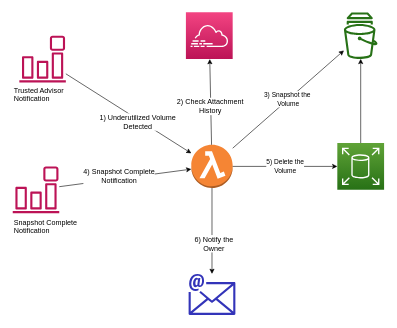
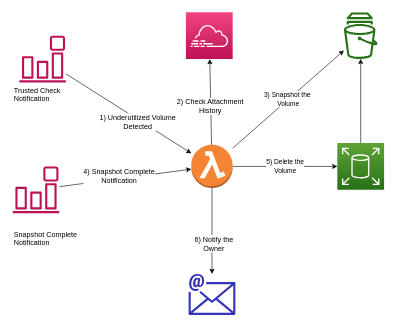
  <mxCell id="0" />
  <mxCell id="1" parent="0" />
  <mxCell id="2" value="" style="outlineConnect=0;dashed=0;verticalLabelPosition=bottom;verticalAlign=top;align=center;html=1;shape=mxgraph.aws3.lambda_function;fillColor=#F58534;gradientColor=none;" parent="1" vertex="1"><mxGeometry x="318.5" y="241" width="69" height="72" as="geometry" /></mxCell>
  <mxCell id="3" value="" style="outlineConnect=0;fontColor=#232F3E;gradientColor=#60A337;gradientDirection=north;fillColor=#277116;strokeColor=#ffffff;dashed=0;verticalLabelPosition=bottom;verticalAlign=top;align=center;html=1;fontSize=12;fontStyle=0;aspect=fixed;shape=mxgraph.aws4.resourceIcon;resIcon=mxgraph.aws4.elastic_block_store;" parent="1" vertex="1"><mxGeometry x="562" y="238" width="78" height="78" as="geometry" /></mxCell>
  <mxCell id="4" value="" style="outlineConnect=0;fontColor=#232F3E;gradientColor=none;fillColor=#277116;strokeColor=none;dashed=0;verticalLabelPosition=bottom;verticalAlign=top;align=center;html=1;fontSize=12;fontStyle=0;aspect=fixed;shape=mxgraph.aws4.snapshot;" parent="1" vertex="1"><mxGeometry x="573" y="20" width="56" height="78" as="geometry" /></mxCell>
- <mxCell id="5" value="Trusted Advisor&lt;br&gt;Notification&lt;br&gt;" style="text;html=1;resizable=0;points=[];autosize=1;align=left;verticalAlign=top;spacingTop=-4;" parent="1" vertex="1"><mxGeometry x="20.5" y="141" width="100" height="30" as="geometry" /></mxCell>
+ <mxCell id="5" value="Trusted Check&lt;br&gt;Notification&lt;br&gt;" style="text;html=1;resizable=0;points=[];autosize=1;align=left;verticalAlign=top;spacingTop=-4;" parent="1" vertex="1"><mxGeometry x="20.5" y="141" width="100" height="30" as="geometry" /></mxCell>
  <mxCell id="6" value="" style="outlineConnect=0;fontColor=#232F3E;gradientColor=none;fillColor=#BC1356;strokeColor=none;dashed=0;verticalLabelPosition=bottom;verticalAlign=top;align=center;html=1;fontSize=12;fontStyle=0;aspect=fixed;shape=mxgraph.aws4.event_event_based;" parent="1" vertex="1"><mxGeometry x="31.5" y="59" width="78" height="78" as="geometry" /></mxCell>
  <mxCell id="7" value="" style="outlineConnect=0;fontColor=#232F3E;gradientColor=none;fillColor=#BC1356;strokeColor=none;dashed=0;verticalLabelPosition=bottom;verticalAlign=top;align=center;html=1;fontSize=12;fontStyle=0;aspect=fixed;shape=mxgraph.aws4.event_event_based;" parent="1" vertex="1"><mxGeometry x="20.5" y="277" width="78" height="78" as="geometry" /></mxCell>
- <mxCell id="8" value="Snapshot Complete&lt;br&gt;Notification&lt;br&gt;&lt;br&gt;" style="text;html=1;resizable=0;points=[];autosize=1;align=left;verticalAlign=top;spacingTop=-4;" parent="1" vertex="1"><mxGeometry x="20.5" y="360.5" width="120" height="40" as="geometry" /></mxCell>
+ <mxCell id="8" value="Snapshot Complete&lt;br&gt;Notification&lt;br&gt;&lt;br&gt;" style="text;html=1;resizable=0;points=[];autosize=1;align=left;verticalAlign=top;spacingTop=-4;" parent="1" vertex="1"><mxGeometry x="20.5" y="380.5" width="120" height="40" as="geometry" /></mxCell>
  <mxCell id="9" value="" style="endArrow=classic;html=1;" parent="1" source="6" target="2" edge="1"><mxGeometry width="50" height="50" relative="1" as="geometry"><mxPoint x="-77" y="600" as="sourcePoint" /><mxPoint x="-27" y="550" as="targetPoint" /></mxGeometry></mxCell>
  <mxCell id="10" value="1" style="text;html=1;resizable=0;points=[];align=center;verticalAlign=middle;labelBackgroundColor=#ffffff;" parent="9" vertex="1" connectable="0"><mxGeometry x="0.122" y="-3" relative="1" as="geometry"><mxPoint as="offset" /></mxGeometry></mxCell>
  <mxCell id="11" value="1) Underutilized Volume&lt;br&gt;Detected&lt;br&gt;" style="text;html=1;resizable=0;points=[];align=center;verticalAlign=middle;labelBackgroundColor=#ffffff;" parent="9" vertex="1" connectable="0"><mxGeometry x="0.151" y="-3" relative="1" as="geometry"><mxPoint y="1" as="offset" /></mxGeometry></mxCell>
  <mxCell id="12" value="" style="endArrow=classic;html=1;" parent="1" source="2" target="14" edge="1"><mxGeometry width="50" height="50" relative="1" as="geometry"><mxPoint x="463" y="420" as="sourcePoint" /><mxPoint x="513" y="370" as="targetPoint" /></mxGeometry></mxCell>
  <mxCell id="13" value="2) Check Attachment&lt;br&gt;History&lt;br&gt;" style="text;html=1;resizable=0;points=[];align=center;verticalAlign=middle;labelBackgroundColor=#ffffff;" parent="12" vertex="1" connectable="0"><mxGeometry x="-0.097" y="1" relative="1" as="geometry"><mxPoint as="offset" /></mxGeometry></mxCell>
  <mxCell id="14" value="" style="outlineConnect=0;fontColor=#232F3E;gradientColor=#F34482;gradientDirection=north;fillColor=#BC1356;strokeColor=#ffffff;dashed=0;verticalLabelPosition=bottom;verticalAlign=top;align=center;html=1;fontSize=12;fontStyle=0;aspect=fixed;shape=mxgraph.aws4.resourceIcon;resIcon=mxgraph.aws4.cloudtrail;" parent="1" vertex="1"><mxGeometry x="309.5" y="20" width="78" height="78" as="geometry" /></mxCell>
  <mxCell id="15" value="3) Snapshot the&amp;nbsp;&lt;br&gt;Volume&lt;br&gt;" style="endArrow=classic;html=1;" parent="1" source="2" target="4" edge="1"><mxGeometry width="50" height="50" relative="1" as="geometry"><mxPoint x="543" y="350" as="sourcePoint" /><mxPoint x="603" y="80" as="targetPoint" /></mxGeometry></mxCell>
  <mxCell id="16" value="" style="endArrow=classic;html=1;" parent="1" source="3" target="4" edge="1"><mxGeometry width="50" height="50" relative="1" as="geometry"><mxPoint x="643" y="260" as="sourcePoint" /><mxPoint x="693" y="210" as="targetPoint" /></mxGeometry></mxCell>
  <mxCell id="17" value="" style="endArrow=classic;html=1;" parent="1" source="7" target="2" edge="1"><mxGeometry width="50" height="50" relative="1" as="geometry"><mxPoint x="133" y="530" as="sourcePoint" /><mxPoint x="183" y="480" as="targetPoint" /></mxGeometry></mxCell>
  <mxCell id="18" value="4) Snapshot Complete &lt;br&gt;Notification&lt;br&gt;" style="text;html=1;resizable=0;points=[];align=center;verticalAlign=middle;labelBackgroundColor=#ffffff;" parent="17" vertex="1" connectable="0"><mxGeometry x="-0.1" y="4" relative="1" as="geometry"><mxPoint x="1" as="offset" /></mxGeometry></mxCell>
  <mxCell id="19" value="5) Delete the&lt;br&gt;Volume&lt;br&gt;" style="endArrow=classic;html=1;" parent="1" source="2" target="3" edge="1"><mxGeometry width="50" height="50" relative="1" as="geometry"><mxPoint x="-77" y="680" as="sourcePoint" /><mxPoint x="-27" y="630" as="targetPoint" /></mxGeometry></mxCell>
  <mxCell id="20" value="" style="outlineConnect=0;fontColor=#232F3E;gradientColor=none;fillColor=#3334B9;strokeColor=none;dashed=0;verticalLabelPosition=bottom;verticalAlign=top;align=center;html=1;fontSize=12;fontStyle=0;aspect=fixed;shape=mxgraph.aws4.email;" parent="1" vertex="1"><mxGeometry x="314" y="456" width="78" height="69" as="geometry" /></mxCell>
  <mxCell id="21" value="" style="endArrow=classic;html=1;" parent="1" source="2" target="20" edge="1"><mxGeometry width="50" height="50" relative="1" as="geometry"><mxPoint x="493" y="470" as="sourcePoint" /><mxPoint x="543" y="420" as="targetPoint" /></mxGeometry></mxCell>
  <mxCell id="22" value="6) Notify the&lt;br&gt;Owner&lt;br&gt;" style="text;html=1;resizable=0;points=[];align=center;verticalAlign=middle;labelBackgroundColor=#ffffff;" parent="21" vertex="1" connectable="0"><mxGeometry x="0.286" y="3" relative="1" as="geometry"><mxPoint x="-1" as="offset" /></mxGeometry></mxCell>
